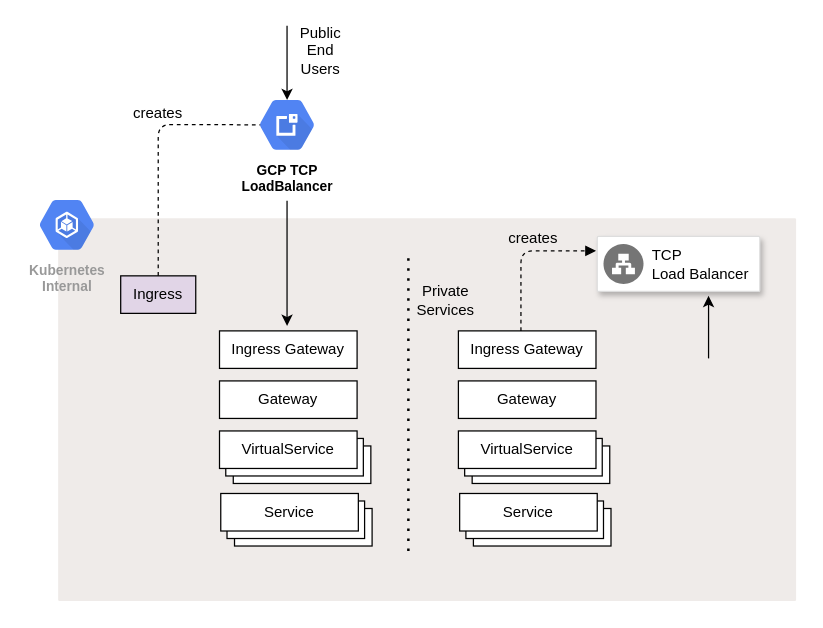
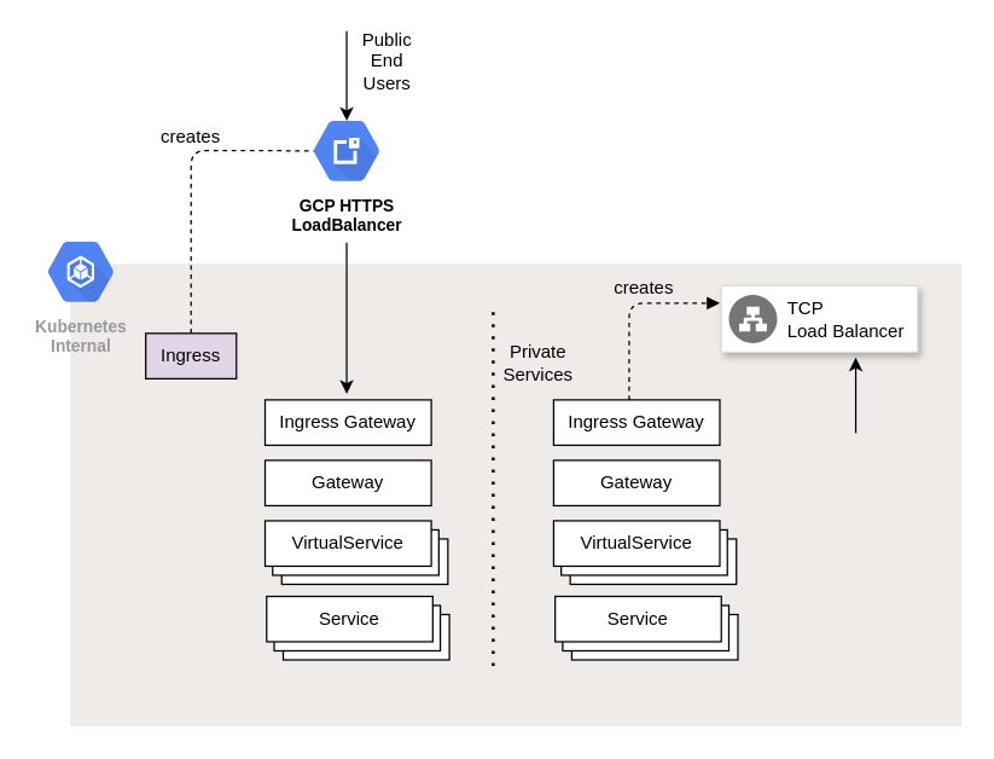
  <mxCell id="0" />
  <mxCell id="1" parent="0" />
  <mxCell id="2" value="" style="sketch=0;points=[[0,0,0],[0.25,0,0],[0.5,0,0],[0.75,0,0],[1,0,0],[1,0.25,0],[1,0.5,0],[1,0.75,0],[1,1,0],[0.75,1,0],[0.5,1,0],[0.25,1,0],[0,1,0],[0,0.75,0],[0,0.5,0],[0,0.25,0]];rounded=1;absoluteArcSize=1;arcSize=2;html=1;strokeColor=none;gradientColor=none;shadow=0;dashed=0;fontSize=12;fontColor=#9E9E9E;align=left;verticalAlign=top;spacing=10;spacingTop=-4;fillColor=#EFEBE9;" parent="1" vertex="1"><mxGeometry x="46" y="174" width="590" height="306" as="geometry" /></mxCell>
- <mxCell id="3" value="&lt;div&gt;GCP TCP&lt;/div&gt;&lt;div&gt;LoadBalancer&lt;br&gt;&lt;/div&gt;" style="sketch=0;html=1;fillColor=#5184F3;strokeColor=none;verticalAlign=top;labelPosition=center;verticalLabelPosition=bottom;align=center;spacingTop=-6;fontSize=11;fontStyle=1;shape=mxgraph.gcp2.hexIcon;prIcon=cloud_external_ip_addresses" parent="1" vertex="1"><mxGeometry x="196" y="70" width="66" height="58.5" as="geometry" /></mxCell>
+ <mxCell id="3" value="&lt;div&gt;GCP HTTPS&lt;/div&gt;&lt;div&gt;LoadBalancer&lt;br&gt;&lt;/div&gt;" style="sketch=0;html=1;fillColor=#5184F3;strokeColor=none;verticalAlign=top;labelPosition=center;verticalLabelPosition=bottom;align=center;spacingTop=-6;fontSize=11;fontStyle=1;shape=mxgraph.gcp2.hexIcon;prIcon=cloud_external_ip_addresses" parent="1" vertex="1"><mxGeometry x="196" y="70" width="66" height="58.5" as="geometry" /></mxCell>
  <mxCell id="4" value="" style="endArrow=classic;html=1;fontColor=#000000;strokeColor=#000000;entryX=0.5;entryY=0.16;entryDx=0;entryDy=0;entryPerimeter=0;" edge="1" parent="1" target="3"><mxGeometry width="50" height="50" relative="1" as="geometry"><mxPoint x="229" y="20" as="sourcePoint" /><mxPoint x="-54" y="270" as="targetPoint" /></mxGeometry></mxCell>
  <mxCell id="5" value="Kubernetes&#10;Internal" style="sketch=0;html=1;fillColor=#5184F3;strokeColor=none;verticalAlign=top;labelPosition=center;verticalLabelPosition=bottom;align=center;spacingTop=-6;fontSize=11;fontStyle=1;fontColor=#999999;shape=mxgraph.gcp2.hexIcon;prIcon=container_engine" vertex="1" parent="1"><mxGeometry x="20" y="150" width="66" height="58.5" as="geometry" /></mxCell>
  <mxCell id="6" value="Ingress" style="rounded=0;whiteSpace=wrap;html=1;fontColor=#000000;fillColor=#e1d5e7;" vertex="1" parent="1"><mxGeometry x="96" y="220" width="60" height="30" as="geometry" /></mxCell>
  <mxCell id="7" value="Ingress Gateway" style="rounded=0;whiteSpace=wrap;html=1;fontColor=#000000;" vertex="1" parent="1"><mxGeometry x="175" y="264" width="110" height="30" as="geometry" /></mxCell>
  <mxCell id="8" value="Gateway" style="rounded=0;whiteSpace=wrap;html=1;fontColor=#000000;" vertex="1" parent="1"><mxGeometry x="175" y="304" width="110" height="30" as="geometry" /></mxCell>
  <mxCell id="9" value="" style="rounded=0;whiteSpace=wrap;html=1;fontColor=#000000;" vertex="1" parent="1"><mxGeometry x="186" y="356" width="110" height="30" as="geometry" /></mxCell>
  <mxCell id="10" value="" style="rounded=0;whiteSpace=wrap;html=1;fontColor=#000000;" vertex="1" parent="1"><mxGeometry x="180" y="350" width="110" height="30" as="geometry" /></mxCell>
  <mxCell id="11" value="VirtualService" style="rounded=0;whiteSpace=wrap;html=1;fontColor=#000000;" vertex="1" parent="1"><mxGeometry x="175" y="344" width="110" height="30" as="geometry" /></mxCell>
  <mxCell id="12" value="" style="rounded=0;whiteSpace=wrap;html=1;fontColor=#000000;" vertex="1" parent="1"><mxGeometry x="187" y="406" width="110" height="30" as="geometry" /></mxCell>
  <mxCell id="13" value="" style="rounded=0;whiteSpace=wrap;html=1;fontColor=#000000;" vertex="1" parent="1"><mxGeometry x="181" y="400" width="110" height="30" as="geometry" /></mxCell>
  <mxCell id="14" value="Service" style="rounded=0;whiteSpace=wrap;html=1;fontColor=#000000;" vertex="1" parent="1"><mxGeometry x="176" y="394" width="110" height="30" as="geometry" /></mxCell>
  <mxCell id="15" value="" style="endArrow=none;dashed=1;html=1;fontColor=#000000;strokeColor=#000000;entryX=0.175;entryY=0.5;entryDx=0;entryDy=0;entryPerimeter=0;exitX=0.5;exitY=0;exitDx=0;exitDy=0;endFill=1;" edge="1" parent="1" source="6" target="3"><mxGeometry width="50" height="50" relative="1" as="geometry"><mxPoint x="136" y="220" as="sourcePoint" /><mxPoint x="206" y="280" as="targetPoint" /><Array as="points"><mxPoint x="126" y="99" /></Array></mxGeometry></mxCell>
  <mxCell id="16" value="creates" style="text;html=1;strokeColor=none;fillColor=none;align=center;verticalAlign=middle;whiteSpace=wrap;rounded=0;fontColor=#000000;" vertex="1" parent="1"><mxGeometry x="106" y="80" width="40" height="20" as="geometry" /></mxCell>
  <mxCell id="17" value="" style="endArrow=classic;html=1;fontColor=#000000;strokeColor=#000000;" edge="1" parent="1"><mxGeometry width="50" height="50" relative="1" as="geometry"><mxPoint x="229" y="160" as="sourcePoint" /><mxPoint x="229" y="260" as="targetPoint" /></mxGeometry></mxCell>
  <mxCell id="18" value="&lt;div&gt;Public&lt;/div&gt;&lt;div&gt;End Users&lt;/div&gt;" style="text;html=1;strokeColor=none;fillColor=none;align=center;verticalAlign=middle;whiteSpace=wrap;rounded=0;fontColor=#000000;" vertex="1" parent="1"><mxGeometry x="236" y="30" width="40" height="20" as="geometry" /></mxCell>
  <mxCell id="19" value="" style="endArrow=none;dashed=1;html=1;dashPattern=1 3;strokeWidth=2;fontColor=#000000;" edge="1" parent="1"><mxGeometry width="50" height="50" relative="1" as="geometry"><mxPoint x="326" y="440" as="sourcePoint" /><mxPoint x="326" y="200" as="targetPoint" /></mxGeometry></mxCell>
  <mxCell id="20" value="Private&lt;div&gt;Services&lt;br&gt;&lt;/div&gt;" style="text;html=1;strokeColor=none;fillColor=none;align=center;verticalAlign=middle;whiteSpace=wrap;rounded=0;fontColor=#000000;" vertex="1" parent="1"><mxGeometry x="336" y="230" width="40" height="20" as="geometry" /></mxCell>
  <mxCell id="21" value="Ingress Gateway" style="rounded=0;whiteSpace=wrap;html=1;fontColor=#000000;" vertex="1" parent="1"><mxGeometry x="366" y="264" width="110" height="30" as="geometry" /></mxCell>
  <mxCell id="22" value="Gateway" style="rounded=0;whiteSpace=wrap;html=1;fontColor=#000000;" vertex="1" parent="1"><mxGeometry x="366" y="304" width="110" height="30" as="geometry" /></mxCell>
  <mxCell id="23" value="" style="rounded=0;whiteSpace=wrap;html=1;fontColor=#000000;" vertex="1" parent="1"><mxGeometry x="377" y="356" width="110" height="30" as="geometry" /></mxCell>
  <mxCell id="24" value="" style="rounded=0;whiteSpace=wrap;html=1;fontColor=#000000;" vertex="1" parent="1"><mxGeometry x="371" y="350" width="110" height="30" as="geometry" /></mxCell>
  <mxCell id="25" value="VirtualService" style="rounded=0;whiteSpace=wrap;html=1;fontColor=#000000;" vertex="1" parent="1"><mxGeometry x="366" y="344" width="110" height="30" as="geometry" /></mxCell>
  <mxCell id="26" value="" style="rounded=0;whiteSpace=wrap;html=1;fontColor=#000000;" vertex="1" parent="1"><mxGeometry x="378" y="406" width="110" height="30" as="geometry" /></mxCell>
  <mxCell id="27" value="" style="rounded=0;whiteSpace=wrap;html=1;fontColor=#000000;" vertex="1" parent="1"><mxGeometry x="372" y="400" width="110" height="30" as="geometry" /></mxCell>
  <mxCell id="28" value="Service" style="rounded=0;whiteSpace=wrap;html=1;fontColor=#000000;" vertex="1" parent="1"><mxGeometry x="367" y="394" width="110" height="30" as="geometry" /></mxCell>
  <mxCell id="29" value="" style="strokeColor=#dddddd;shadow=1;strokeWidth=1;rounded=1;absoluteArcSize=1;arcSize=2;fontColor=#000000;" vertex="1" parent="1"><mxGeometry x="477" y="188.5" width="130" height="44" as="geometry" /></mxCell>
  <mxCell id="30" value="TCP&lt;br&gt;Load Balancer" style="sketch=0;dashed=0;connectable=0;html=1;fillColor=#757575;strokeColor=none;shape=mxgraph.gcp2.network_load_balancer;part=1;labelPosition=right;verticalLabelPosition=middle;align=left;verticalAlign=middle;spacingLeft=5;fontSize=12;" vertex="1" parent="29"><mxGeometry y="0.5" width="32" height="32" relative="1" as="geometry"><mxPoint x="5" y="-16" as="offset" /></mxGeometry></mxCell>
  <mxCell id="31" value="" style="endArrow=classic;html=1;fontColor=#000000;strokeColor=#000000;" edge="1" parent="1"><mxGeometry width="50" height="50" relative="1" as="geometry"><mxPoint x="566" y="286" as="sourcePoint" /><mxPoint x="566" y="236" as="targetPoint" /></mxGeometry></mxCell>
  <mxCell id="32" value="" style="endArrow=block;dashed=1;html=1;fontColor=#000000;strokeColor=#000000;exitX=0.5;exitY=0;exitDx=0;exitDy=0;endFill=1;" edge="1" parent="1"><mxGeometry width="50" height="50" relative="1" as="geometry"><mxPoint x="416" y="264" as="sourcePoint" /><mxPoint x="476" y="200" as="targetPoint" /><Array as="points"><mxPoint x="416" y="200" /></Array></mxGeometry></mxCell>
  <mxCell id="33" value="creates" style="text;html=1;strokeColor=none;fillColor=none;align=center;verticalAlign=middle;whiteSpace=wrap;rounded=0;fontColor=#000000;" vertex="1" parent="1"><mxGeometry x="406" y="180" width="40" height="20" as="geometry" /></mxCell>
